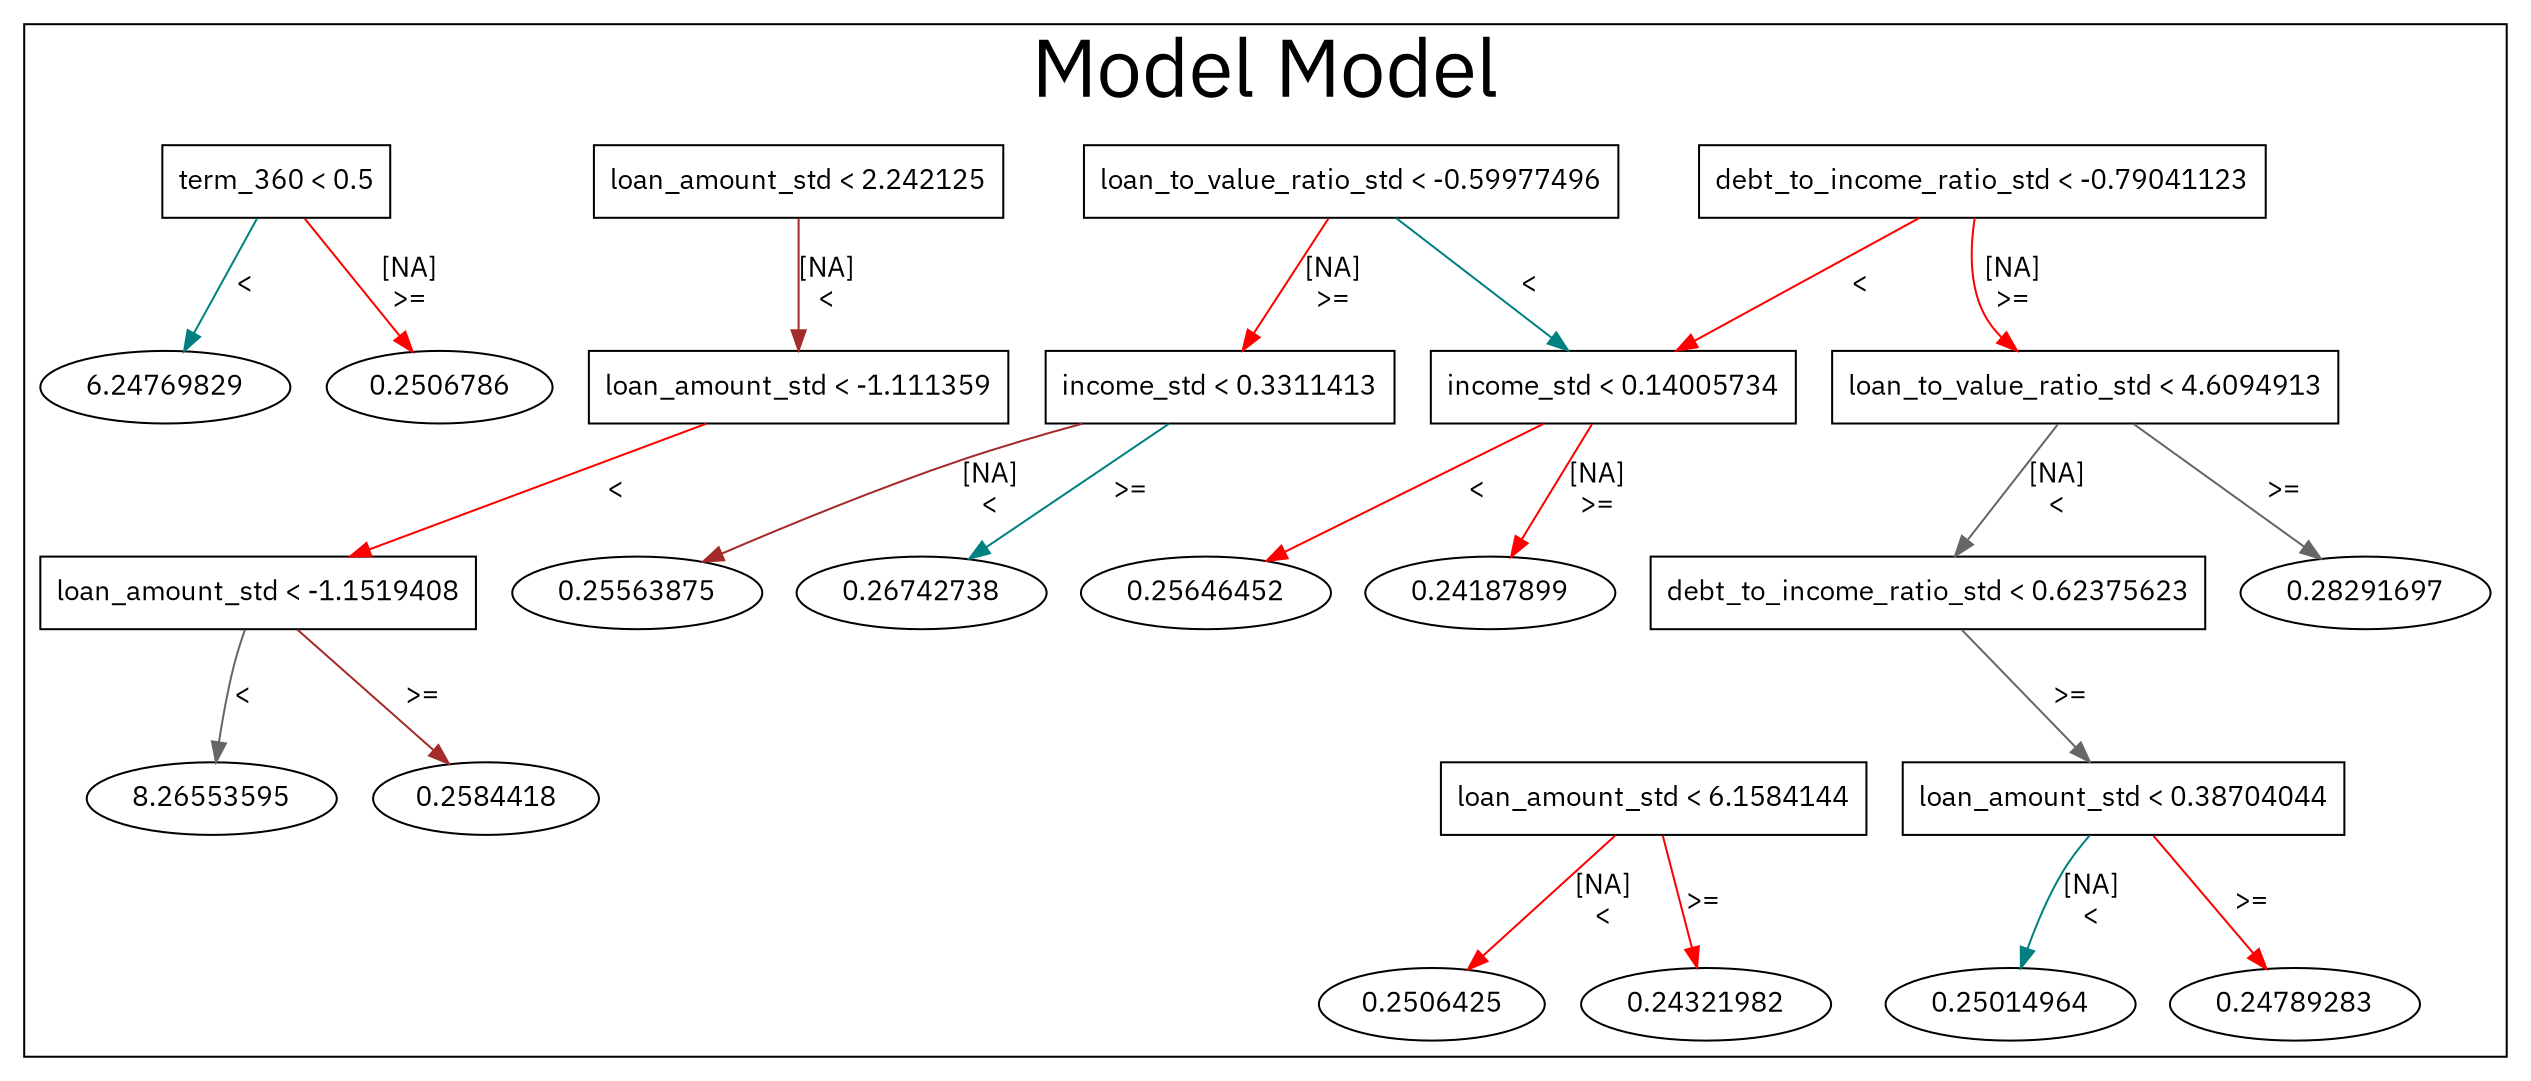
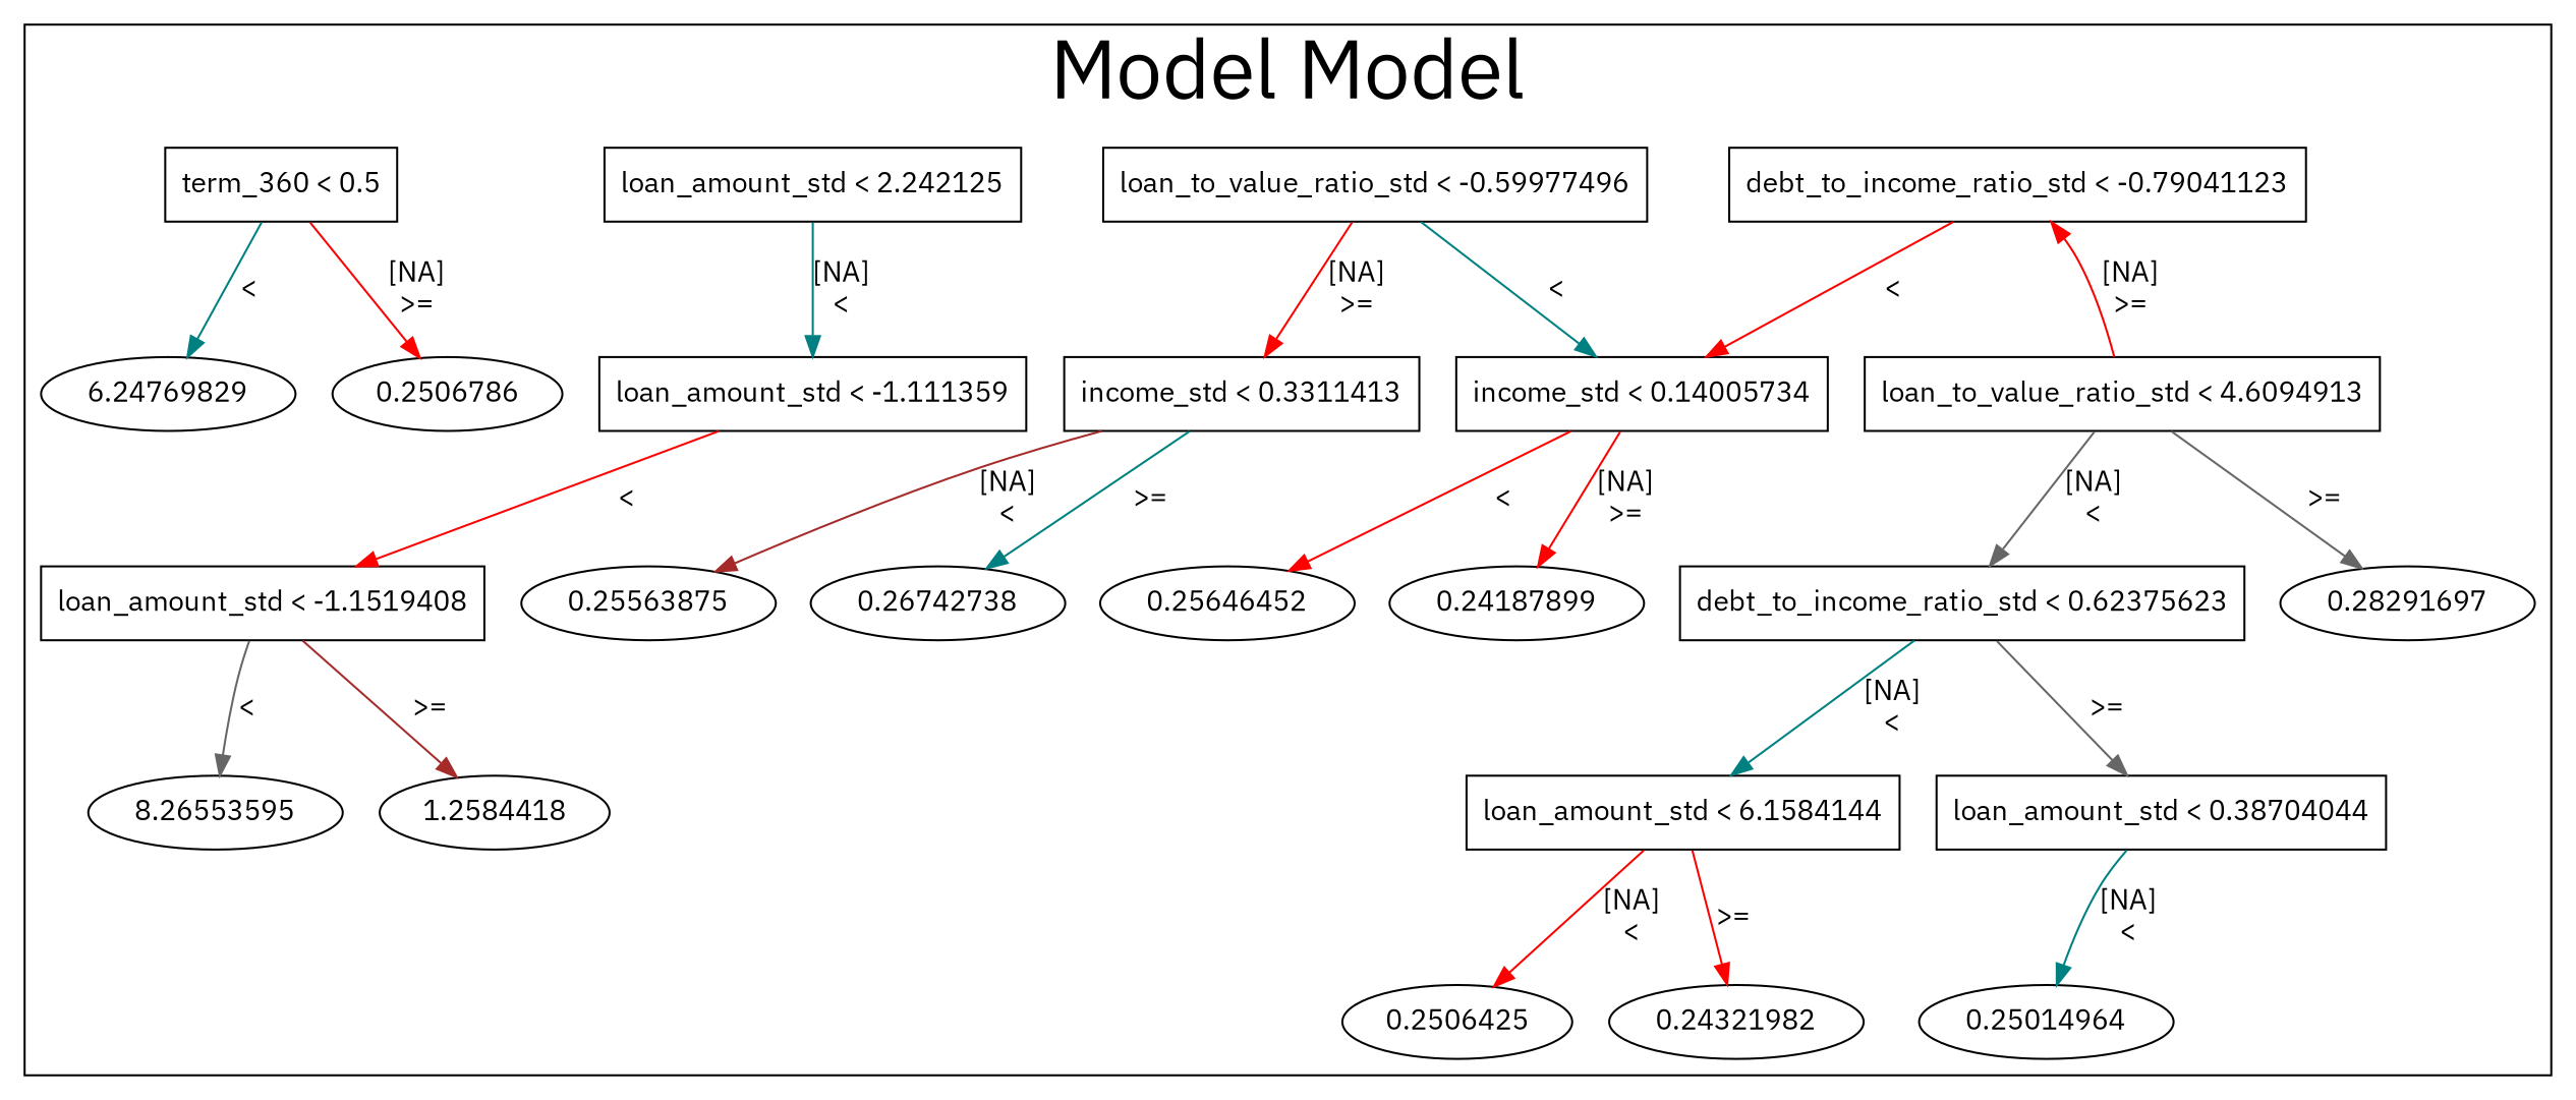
  digraph {
    fontname="IBM Plex Sans"
    node [fontname="IBM Plex Sans" fontsize=14]
    edge [color=red fontname="IBM Plex Sans" fontsize=14]
    n1 [label="debt_to_income_ratio_std < -0.79041123" shape=box]
    n2 [label="loan_amount_std < 2.242125" shape=box]
    n3 [label="loan_to_value_ratio_std < 4.6094913" shape=box]
    n4 [label="loan_amount_std < -1.111359" shape=box]
    n5 [label="loan_to_value_ratio_std < -0.59977496" shape=box]
    n6 [label="debt_to_income_ratio_std < 0.62375623" shape=box]
    n7 [label=0.28291697]
    n8 [label="loan_amount_std < -1.1519408" shape=box]
    n9 [label="term_360 < 0.5" shape=box]
    n10 [label="income_std < 0.14005734" shape=box]
    n11 [label="income_std < 0.3311413" shape=box]
    n12 [label="loan_amount_std < 6.1584144" shape=box]
    n13 [label="loan_amount_std < 0.38704044" shape=box]
    n14 [label=8.26553595]
-   n15 [label=0.2584418]
+   n15 [label=1.2584418]
    n16 [label=6.24769829]
    n17 [label=0.2506786]
    n18 [label=0.25646452]
    n19 [label=0.24187899]
    n20 [label=0.25563875]
    n21 [label=0.26742738]
    n22 [label=0.2506425]
    n23 [label=0.24321982]
    n24 [label=0.25014964]
-   n25 [label=0.24789283]
    subgraph cluster_1 {
      fontsize=40
      label="Model Model"
      subgraph sub_2 {
        fontsize=40
        label="Stolen Model"
        n1
      }
      subgraph sub_3 {
        fontsize=40
        label="Stolen Model"
        n2
        n3
      }
      subgraph sub_4 {
        fontsize=40
        label="Stolen Model"
        n4
        n5
        n6
        n7
      }
      subgraph sub_5 {
        fontsize=40
        label="Stolen Model"
        n8
        n9
        n10
        n11
        n12
        n13
      }
      subgraph sub_6 {
        fontsize=40
        label="Stolen Model"
        n14
        n15
        n16
        n17
        n18
        n19
        n20
        n21
        n22
        n23
        n24
-       n25
      }
    }
-   n1 -> n3 [label="[NA]\n>=\n"]
+   n3 -> n1 [label="[NA]\n>=\n"]
    n1 -> n10 [label="<\n"]
-   n2 -> n4 [color=brown label="[NA]\n<\n"]
+   n2 -> n4 [color=teal label="[NA]\n<\n"]
    n3 -> n6 [color=gray40 label="[NA]\n<\n"]
    n3 -> n7 [color=gray40 label=">=\n"]
    n4 -> n8 [label="<\n"]
    n5 -> n10 [color=teal label="<\n"]
    n5 -> n11 [label="[NA]\n>=\n"]
+   n6 -> n12 [color=teal label="[NA]\n<\n"]
    n6 -> n13 [color=gray40 label=">=\n"]
    n8 -> n14 [color=gray40 label="<\n"]
    n8 -> n15 [color=brown label=">=\n"]
    n9 -> n16 [color=teal label="<\n"]
    n9 -> n17 [label="[NA]\n>=\n"]
    n10 -> n18 [label="<\n"]
    n10 -> n19 [label="[NA]\n>=\n"]
    n11 -> n20 [color=brown label="[NA]\n<\n"]
    n11 -> n21 [color=teal label=">=\n"]
    n12 -> n22 [label="[NA]\n<\n"]
    n12 -> n23 [label=">=\n"]
    n13 -> n24 [color=teal label="[NA]\n<\n"]
-   n13 -> n25 [label=">=\n"]
  }
